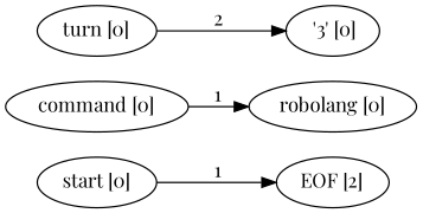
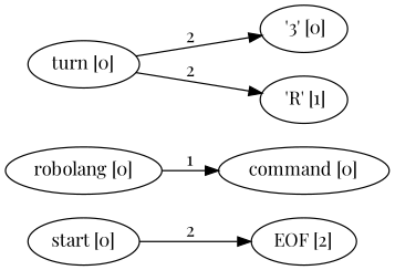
  digraph {
    fontname="Playfair Display"
    rankdir=LR
    node [fontname="Playfair Display"]
    edge [fontname="Playfair Display"]
    n1 [label="start [0]"]
    n2 [label="EOF [2]"]
    n3 [label="robolang [0]"]
    n4 [label="command [0]"]
    n5 [label="turn [0]"]
    n6 [label=" '3' [0]"]
-   n1 -> n2 [label=1]
-   n4 -> n3 [label=1]
+   n7 [label=" 'R' [1]"]
+   n1 -> n2 [label=2]
+   n3 -> n4 [label=1]
    n5 -> n6 [label=2]
+   n5 -> n7 [label=2]
  }
